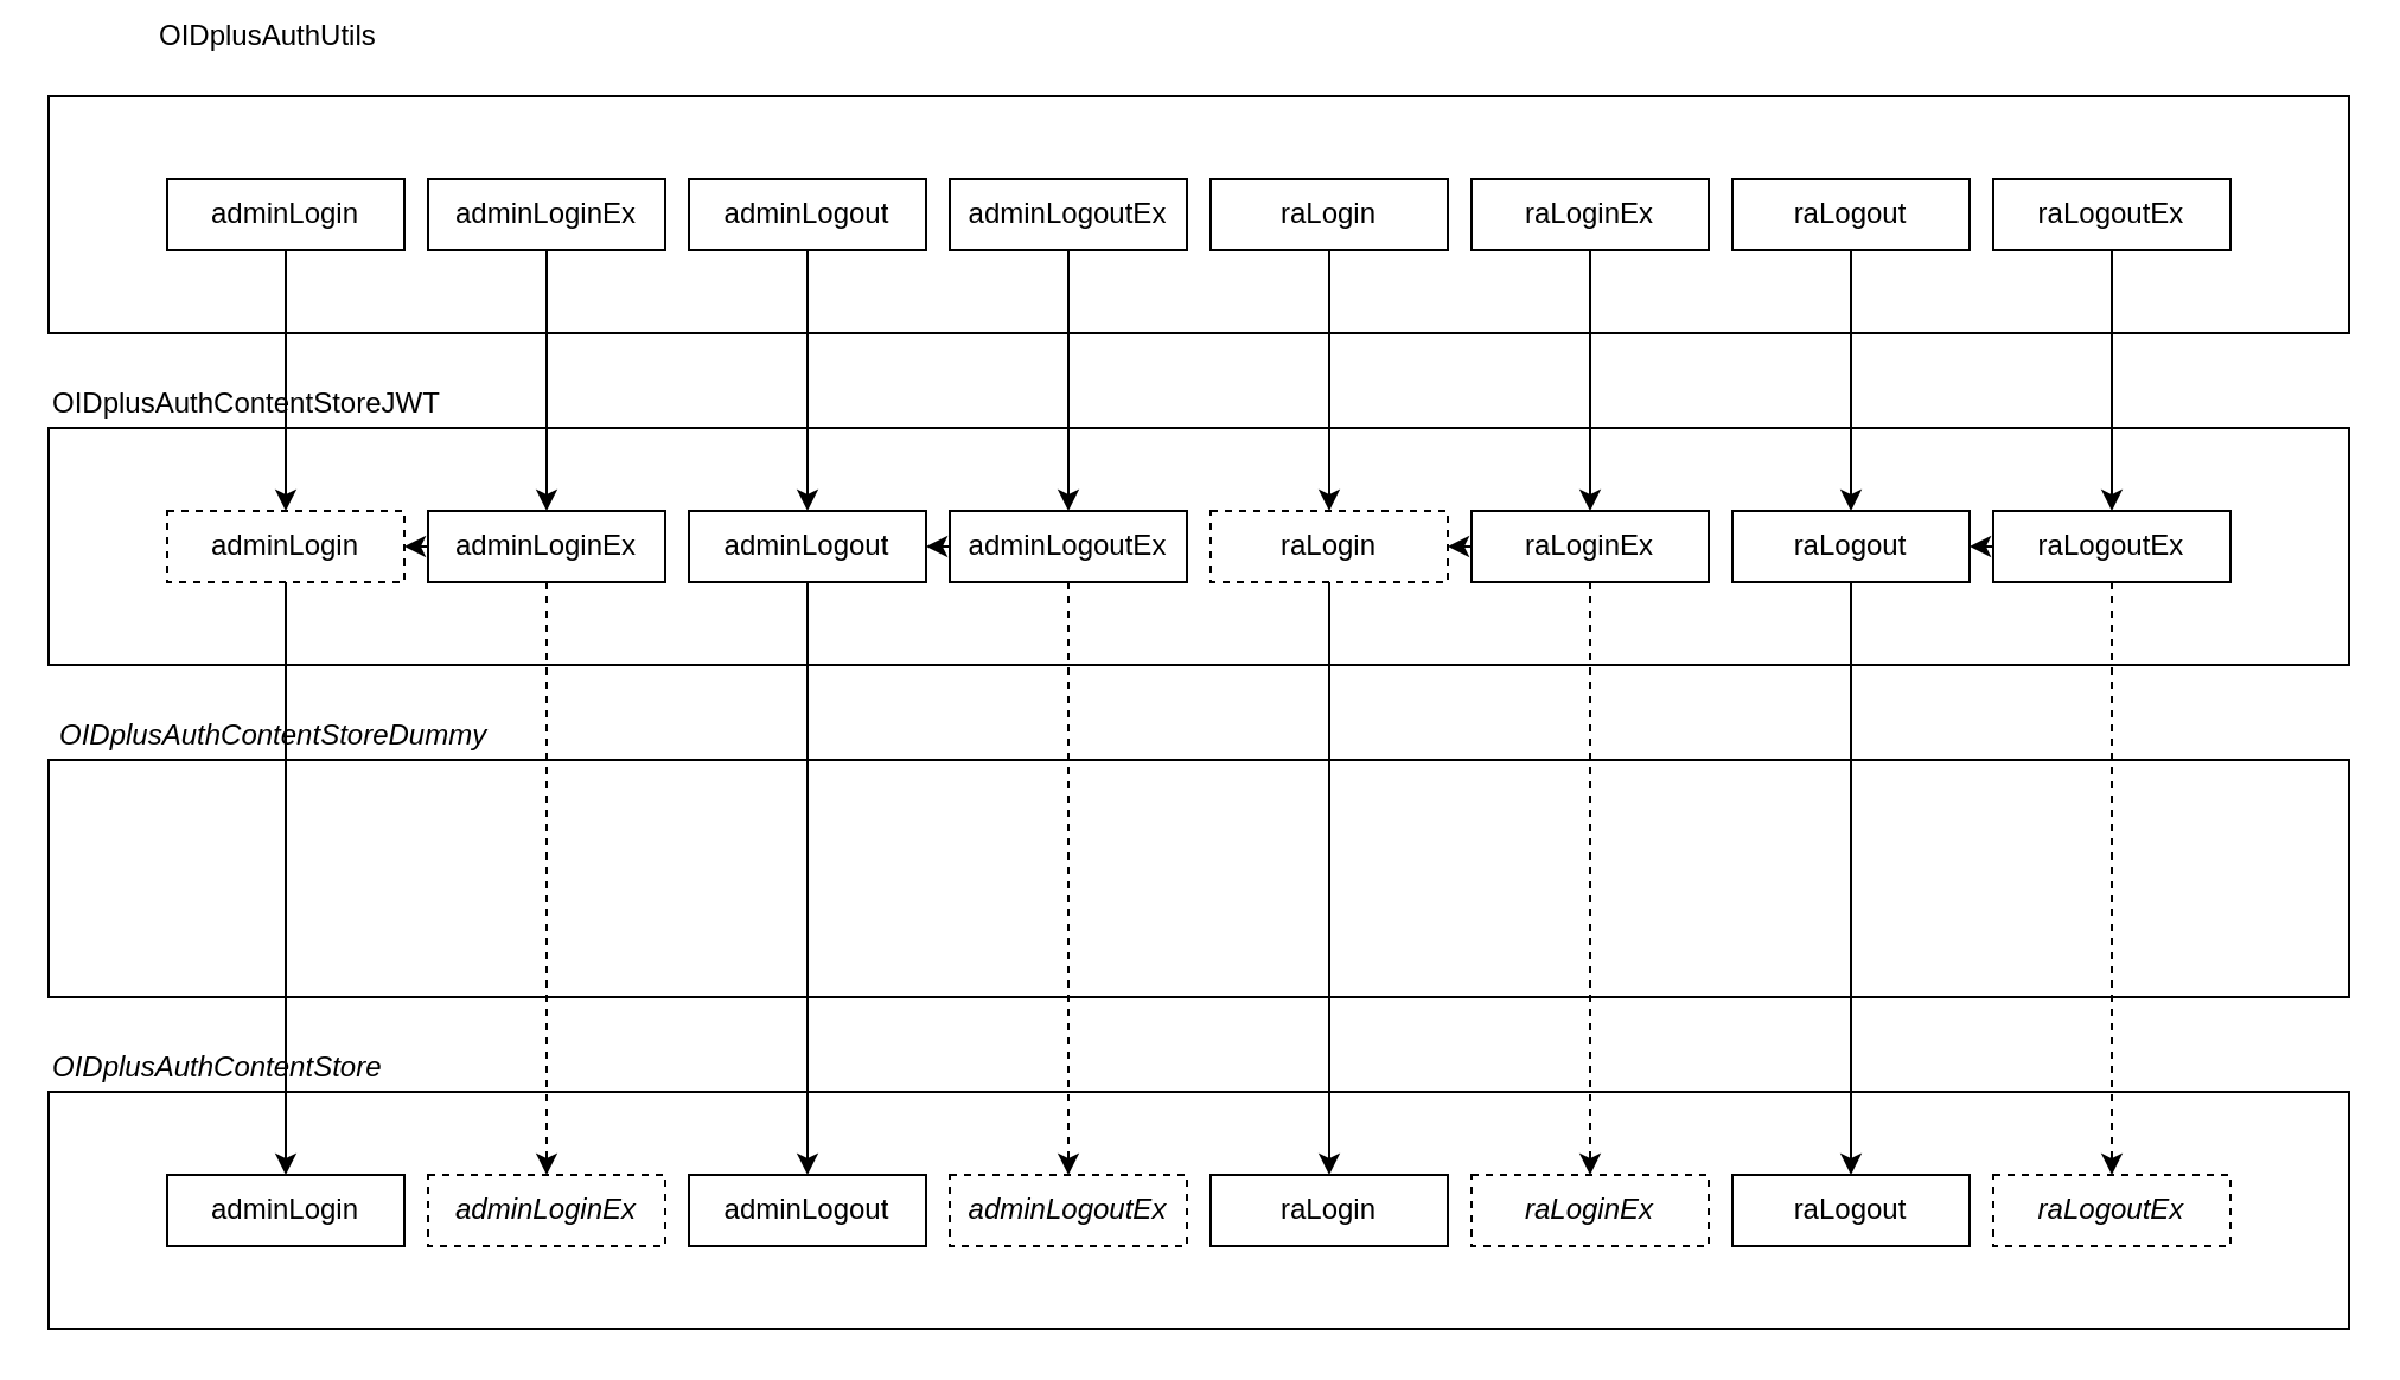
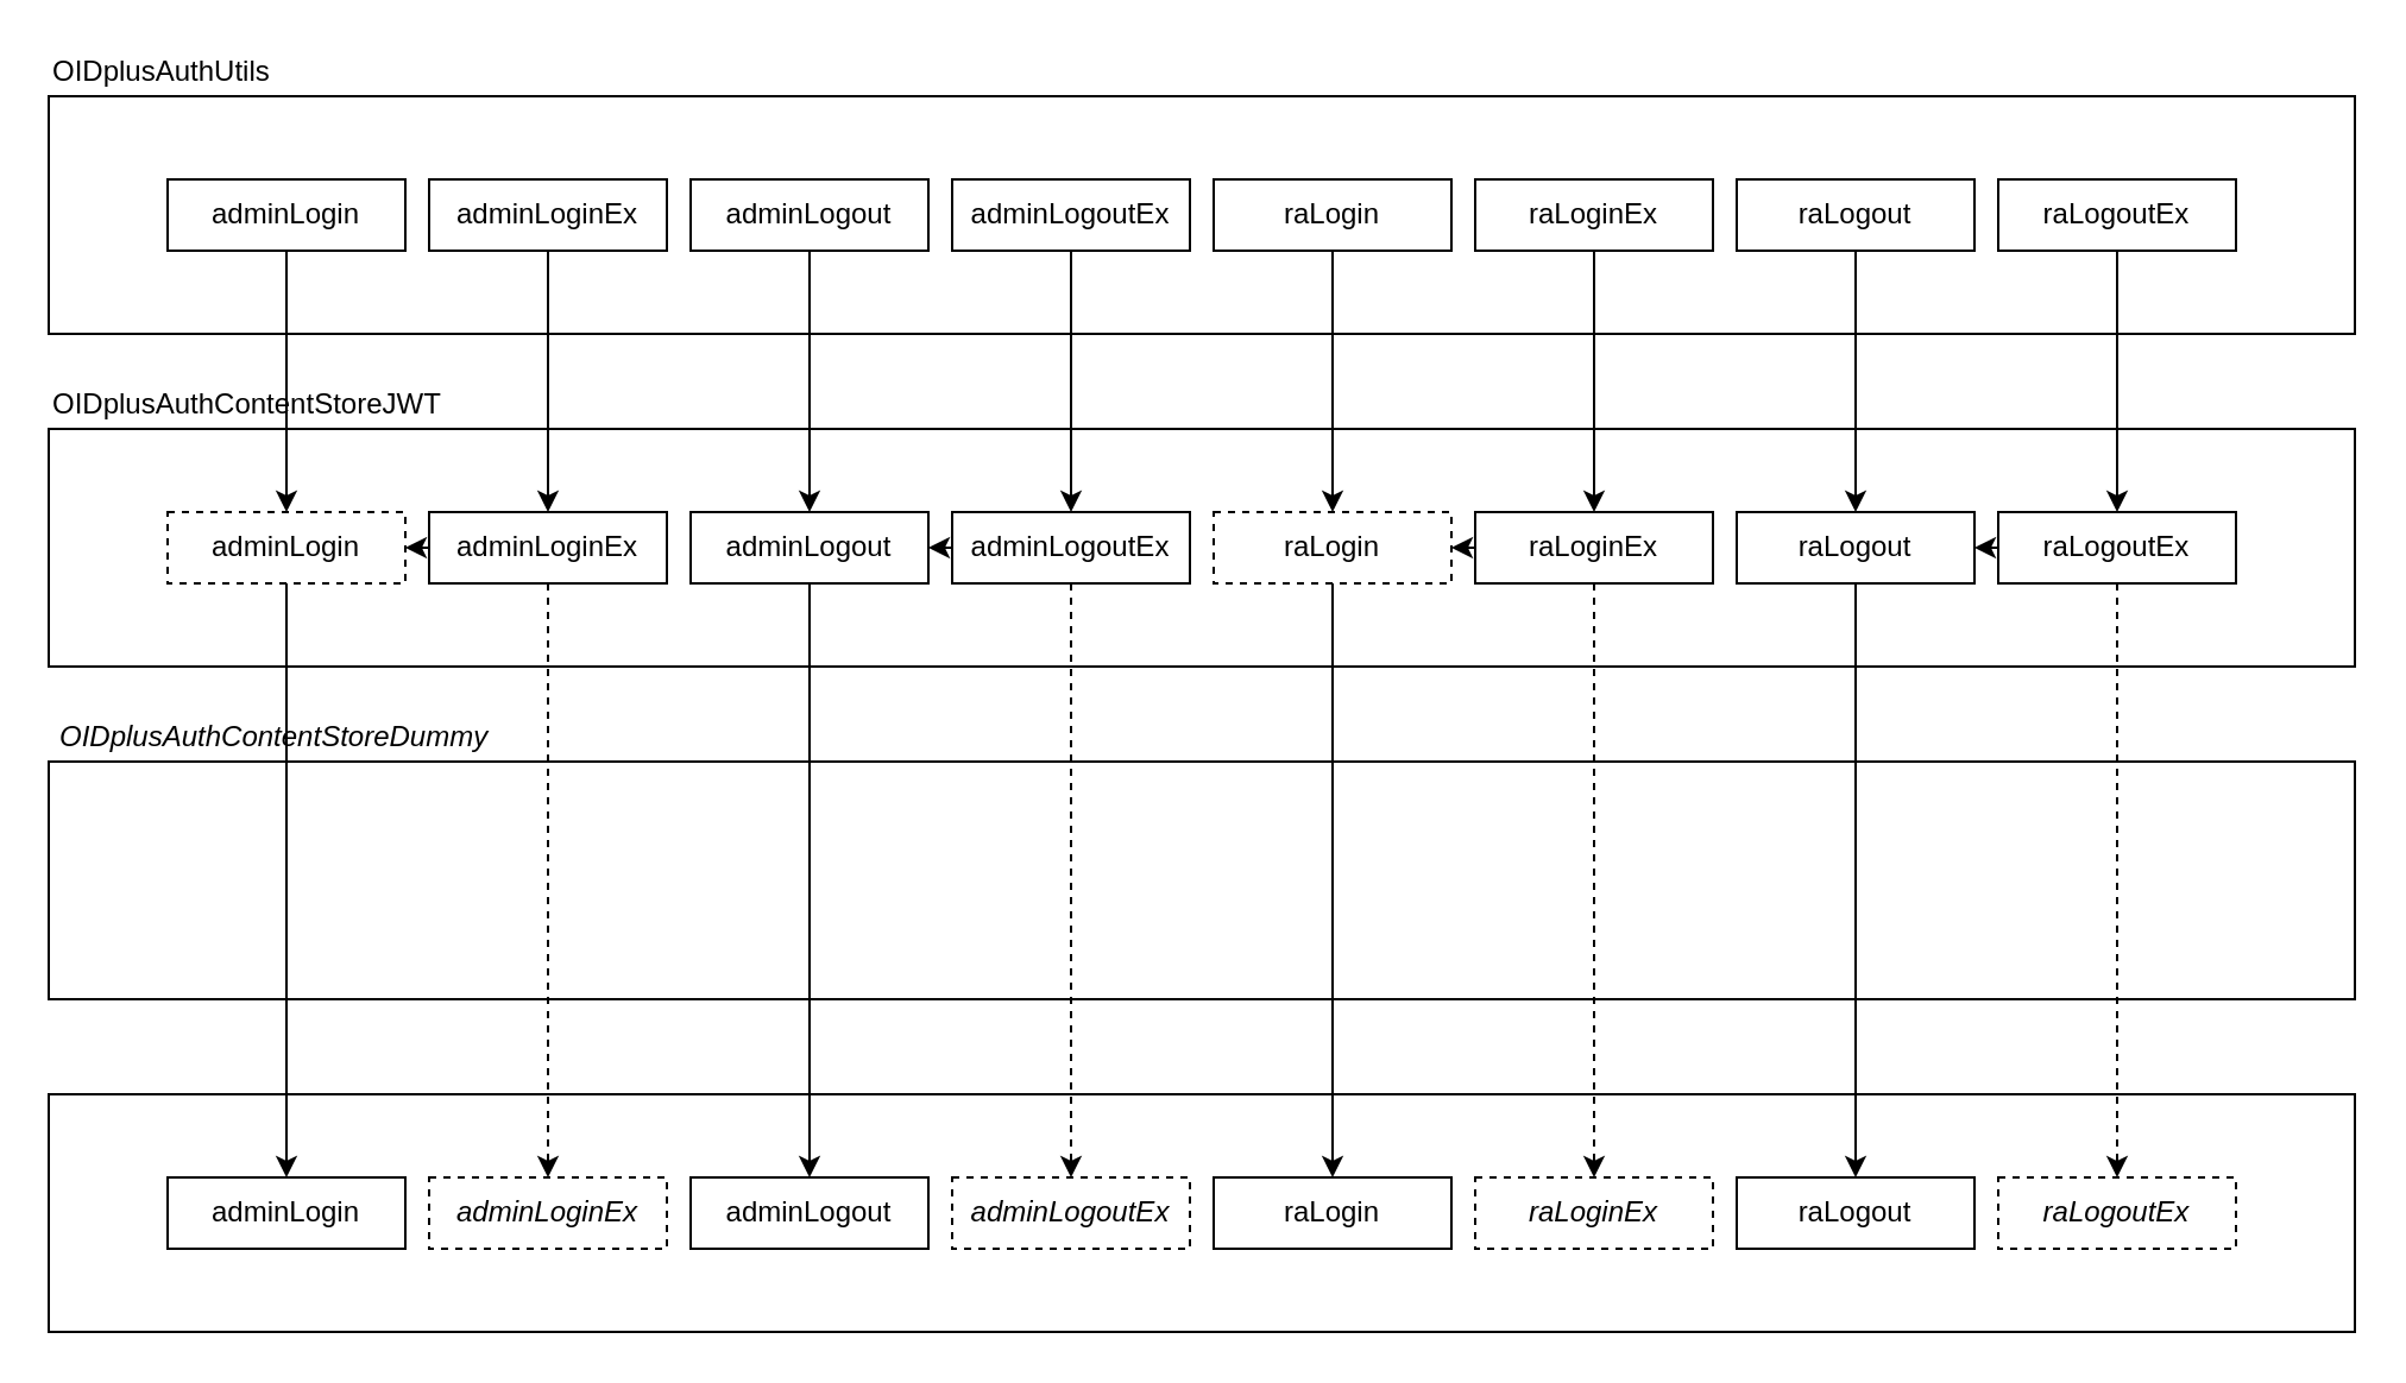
  <mxCell id="0" />
  <mxCell id="1" parent="0" />
  <mxCell id="2" value="" style="rounded=0;whiteSpace=wrap;html=1;" vertex="1" parent="1"><mxGeometry x="20" y="320" width="970" height="100" as="geometry" /></mxCell>
  <mxCell id="3" value="" style="rounded=0;whiteSpace=wrap;html=1;" vertex="1" parent="1"><mxGeometry x="20" y="40" width="970" height="100" as="geometry" /></mxCell>
- <mxCell id="4" value="OIDplusAuthUtils" style="text;html=1;strokeColor=none;fillColor=none;align=left;verticalAlign=middle;whiteSpace=wrap;rounded=0;" vertex="1" parent="1"><mxGeometry x="65" y="5" width="320" height="20" as="geometry" /></mxCell>
+ <mxCell id="4" value="OIDplusAuthUtils" style="text;html=1;strokeColor=none;fillColor=none;align=left;verticalAlign=middle;whiteSpace=wrap;rounded=0;" vertex="1" parent="1"><mxGeometry x="20" y="20" width="320" height="20" as="geometry" /></mxCell>
  <mxCell id="5" value="" style="rounded=0;whiteSpace=wrap;html=1;" vertex="1" parent="1"><mxGeometry x="20" y="180" width="970" height="100" as="geometry" /></mxCell>
  <mxCell id="6" value="OIDplusAuthContentStoreJWT" style="text;html=1;strokeColor=none;fillColor=none;align=left;verticalAlign=middle;whiteSpace=wrap;rounded=0;" vertex="1" parent="1"><mxGeometry x="20" y="160" width="320" height="20" as="geometry" /></mxCell>
  <mxCell id="7" value="" style="rounded=0;whiteSpace=wrap;html=1;" vertex="1" parent="1"><mxGeometry x="20" y="460" width="970" height="100" as="geometry" /></mxCell>
- <mxCell id="8" value="OIDplusAuthContentStore" style="text;html=1;strokeColor=none;fillColor=none;align=left;verticalAlign=middle;whiteSpace=wrap;rounded=0;fontStyle=2" vertex="1" parent="1"><mxGeometry x="20" y="440" width="320" height="20" as="geometry" /></mxCell>
  <mxCell id="9" style="edgeStyle=none;rounded=0;orthogonalLoop=1;jettySize=auto;html=1;entryX=0.5;entryY=0;entryDx=0;entryDy=0;" edge="1" parent="1" source="10" target="34"><mxGeometry relative="1" as="geometry" /></mxCell>
  <mxCell id="10" value="adminLogin" style="rounded=0;whiteSpace=wrap;html=1;dashed=1;" vertex="1" parent="1"><mxGeometry x="70" y="215" width="100" height="30" as="geometry" /></mxCell>
  <mxCell id="11" style="edgeStyle=none;rounded=0;orthogonalLoop=1;jettySize=auto;html=1;entryX=1;entryY=0.5;entryDx=0;entryDy=0;" edge="1" parent="1" source="13" target="10"><mxGeometry relative="1" as="geometry" /></mxCell>
  <mxCell id="12" style="edgeStyle=none;rounded=0;orthogonalLoop=1;jettySize=auto;html=1;entryX=0.5;entryY=0;entryDx=0;entryDy=0;dashed=1;" edge="1" parent="1" source="13" target="35"><mxGeometry relative="1" as="geometry" /></mxCell>
  <mxCell id="13" value="adminLoginEx" style="rounded=0;whiteSpace=wrap;html=1;" vertex="1" parent="1"><mxGeometry x="180" y="215" width="100" height="30" as="geometry" /></mxCell>
  <mxCell id="14" style="edgeStyle=none;rounded=0;orthogonalLoop=1;jettySize=auto;html=1;entryX=0.5;entryY=0;entryDx=0;entryDy=0;" edge="1" parent="1" source="15" target="36"><mxGeometry relative="1" as="geometry" /></mxCell>
  <mxCell id="15" value="adminLogout" style="rounded=0;whiteSpace=wrap;html=1;" vertex="1" parent="1"><mxGeometry x="290" y="215" width="100" height="30" as="geometry" /></mxCell>
  <mxCell id="16" style="edgeStyle=none;rounded=0;orthogonalLoop=1;jettySize=auto;html=1;entryX=0.5;entryY=0;entryDx=0;entryDy=0;" edge="1" parent="1" source="17" target="37"><mxGeometry relative="1" as="geometry" /></mxCell>
  <mxCell id="17" value="raLogin" style="rounded=0;whiteSpace=wrap;html=1;dashed=1;" vertex="1" parent="1"><mxGeometry x="510" y="215" width="100" height="30" as="geometry" /></mxCell>
  <mxCell id="18" style="edgeStyle=none;rounded=0;orthogonalLoop=1;jettySize=auto;html=1;entryX=1;entryY=0.5;entryDx=0;entryDy=0;" edge="1" parent="1" source="19" target="17"><mxGeometry relative="1" as="geometry" /></mxCell>
  <mxCell id="19" value="raLoginEx" style="rounded=0;whiteSpace=wrap;html=1;" vertex="1" parent="1"><mxGeometry x="620" y="215" width="100" height="30" as="geometry" /></mxCell>
  <mxCell id="20" style="edgeStyle=none;rounded=0;orthogonalLoop=1;jettySize=auto;html=1;entryX=0.5;entryY=0;entryDx=0;entryDy=0;" edge="1" parent="1" source="21" target="39"><mxGeometry relative="1" as="geometry" /></mxCell>
  <mxCell id="21" value="raLogout" style="rounded=0;whiteSpace=wrap;html=1;" vertex="1" parent="1"><mxGeometry x="730" y="215" width="100" height="30" as="geometry" /></mxCell>
  <mxCell id="22" style="edgeStyle=orthogonalEdgeStyle;rounded=0;orthogonalLoop=1;jettySize=auto;html=1;entryX=0.5;entryY=0;entryDx=0;entryDy=0;" edge="1" parent="1" source="23" target="10"><mxGeometry relative="1" as="geometry" /></mxCell>
  <mxCell id="23" value="adminLogin" style="rounded=0;whiteSpace=wrap;html=1;" vertex="1" parent="1"><mxGeometry x="70" y="75" width="100" height="30" as="geometry" /></mxCell>
  <mxCell id="24" style="edgeStyle=orthogonalEdgeStyle;rounded=0;orthogonalLoop=1;jettySize=auto;html=1;entryX=0.5;entryY=0;entryDx=0;entryDy=0;" edge="1" parent="1" source="25" target="13"><mxGeometry relative="1" as="geometry" /></mxCell>
  <mxCell id="25" value="adminLoginEx" style="rounded=0;whiteSpace=wrap;html=1;" vertex="1" parent="1"><mxGeometry x="180" y="75" width="100" height="30" as="geometry" /></mxCell>
  <mxCell id="26" style="edgeStyle=orthogonalEdgeStyle;rounded=0;orthogonalLoop=1;jettySize=auto;html=1;entryX=0.5;entryY=0;entryDx=0;entryDy=0;" edge="1" parent="1" source="27" target="15"><mxGeometry relative="1" as="geometry" /></mxCell>
  <mxCell id="27" value="adminLogout" style="rounded=0;whiteSpace=wrap;html=1;" vertex="1" parent="1"><mxGeometry x="290" y="75" width="100" height="30" as="geometry" /></mxCell>
  <mxCell id="28" style="edgeStyle=orthogonalEdgeStyle;rounded=0;orthogonalLoop=1;jettySize=auto;html=1;entryX=0.5;entryY=0;entryDx=0;entryDy=0;" edge="1" parent="1" source="29" target="17"><mxGeometry relative="1" as="geometry" /></mxCell>
  <mxCell id="29" value="raLogin" style="rounded=0;whiteSpace=wrap;html=1;" vertex="1" parent="1"><mxGeometry x="510" y="75" width="100" height="30" as="geometry" /></mxCell>
  <mxCell id="30" style="edgeStyle=orthogonalEdgeStyle;rounded=0;orthogonalLoop=1;jettySize=auto;html=1;entryX=0.5;entryY=0;entryDx=0;entryDy=0;" edge="1" parent="1" source="31" target="19"><mxGeometry relative="1" as="geometry" /></mxCell>
  <mxCell id="31" value="raLoginEx" style="rounded=0;whiteSpace=wrap;html=1;" vertex="1" parent="1"><mxGeometry x="620" y="75" width="100" height="30" as="geometry" /></mxCell>
  <mxCell id="32" style="rounded=0;orthogonalLoop=1;jettySize=auto;html=1;entryX=0.5;entryY=0;entryDx=0;entryDy=0;" edge="1" parent="1" source="33" target="21"><mxGeometry relative="1" as="geometry" /></mxCell>
  <mxCell id="33" value="raLogout" style="rounded=0;whiteSpace=wrap;html=1;" vertex="1" parent="1"><mxGeometry x="730" y="75" width="100" height="30" as="geometry" /></mxCell>
  <mxCell id="34" value="adminLogin" style="rounded=0;whiteSpace=wrap;html=1;" vertex="1" parent="1"><mxGeometry x="70" y="495" width="100" height="30" as="geometry" /></mxCell>
  <mxCell id="35" value="adminLoginEx" style="rounded=0;whiteSpace=wrap;html=1;fontStyle=2;dashed=1;" vertex="1" parent="1"><mxGeometry x="180" y="495" width="100" height="30" as="geometry" /></mxCell>
  <mxCell id="36" value="adminLogout" style="rounded=0;whiteSpace=wrap;html=1;" vertex="1" parent="1"><mxGeometry x="290" y="495" width="100" height="30" as="geometry" /></mxCell>
  <mxCell id="37" value="raLogin" style="rounded=0;whiteSpace=wrap;html=1;" vertex="1" parent="1"><mxGeometry x="510" y="495" width="100" height="30" as="geometry" /></mxCell>
  <mxCell id="38" value="raLoginEx" style="rounded=0;whiteSpace=wrap;html=1;fontStyle=2;dashed=1;" vertex="1" parent="1"><mxGeometry x="620" y="495" width="100" height="30" as="geometry" /></mxCell>
  <mxCell id="39" value="raLogout" style="rounded=0;whiteSpace=wrap;html=1;" vertex="1" parent="1"><mxGeometry x="730" y="495" width="100" height="30" as="geometry" /></mxCell>
  <mxCell id="40" style="rounded=0;orthogonalLoop=1;jettySize=auto;html=1;entryX=0.5;entryY=0;entryDx=0;entryDy=0;" edge="1" parent="1" source="41" target="48"><mxGeometry relative="1" as="geometry" /></mxCell>
  <mxCell id="41" value="adminLogoutEx" style="rounded=0;whiteSpace=wrap;html=1;" vertex="1" parent="1"><mxGeometry x="400" y="75" width="100" height="30" as="geometry" /></mxCell>
  <mxCell id="42" style="rounded=0;orthogonalLoop=1;jettySize=auto;html=1;entryX=0.5;entryY=0;entryDx=0;entryDy=0;" edge="1" parent="1" source="43" target="50"><mxGeometry relative="1" as="geometry" /></mxCell>
  <mxCell id="43" value="raLogoutEx" style="rounded=0;whiteSpace=wrap;html=1;" vertex="1" parent="1"><mxGeometry x="840" y="75" width="100" height="30" as="geometry" /></mxCell>
  <mxCell id="44" value="OIDplusAuthContentStoreDummy" style="text;html=1;strokeColor=none;fillColor=none;align=left;verticalAlign=middle;whiteSpace=wrap;rounded=0;fontStyle=2" vertex="1" parent="1"><mxGeometry x="23" y="300" width="320" height="20" as="geometry" /></mxCell>
  <mxCell id="45" value="adminLogoutEx" style="rounded=0;whiteSpace=wrap;html=1;fontStyle=2;dashed=1;" vertex="1" parent="1"><mxGeometry x="400" y="495" width="100" height="30" as="geometry" /></mxCell>
  <mxCell id="46" value="raLogoutEx" style="rounded=0;whiteSpace=wrap;html=1;fontStyle=2;dashed=1;" vertex="1" parent="1"><mxGeometry x="840" y="495" width="100" height="30" as="geometry" /></mxCell>
  <mxCell id="47" style="edgeStyle=none;rounded=0;orthogonalLoop=1;jettySize=auto;html=1;entryX=1;entryY=0.5;entryDx=0;entryDy=0;" edge="1" parent="1" source="48" target="15"><mxGeometry relative="1" as="geometry" /></mxCell>
  <mxCell id="48" value="adminLogoutEx" style="rounded=0;whiteSpace=wrap;html=1;" vertex="1" parent="1"><mxGeometry x="400" y="215" width="100" height="30" as="geometry" /></mxCell>
  <mxCell id="49" style="edgeStyle=none;rounded=0;orthogonalLoop=1;jettySize=auto;html=1;entryX=1;entryY=0.5;entryDx=0;entryDy=0;" edge="1" parent="1" source="50" target="21"><mxGeometry relative="1" as="geometry" /></mxCell>
  <mxCell id="50" value="raLogoutEx" style="rounded=0;whiteSpace=wrap;html=1;" vertex="1" parent="1"><mxGeometry x="840" y="215" width="100" height="30" as="geometry" /></mxCell>
  <mxCell id="51" style="edgeStyle=none;rounded=0;orthogonalLoop=1;jettySize=auto;html=1;entryX=0.5;entryY=0;entryDx=0;entryDy=0;dashed=1;exitX=0.5;exitY=1;exitDx=0;exitDy=0;" edge="1" parent="1" source="48" target="45"><mxGeometry relative="1" as="geometry"><mxPoint x="240" y="255" as="sourcePoint" /><mxPoint x="240" y="505" as="targetPoint" /></mxGeometry></mxCell>
  <mxCell id="52" style="edgeStyle=none;rounded=0;orthogonalLoop=1;jettySize=auto;html=1;entryX=0.5;entryY=0;entryDx=0;entryDy=0;dashed=1;exitX=0.5;exitY=1;exitDx=0;exitDy=0;" edge="1" parent="1" source="19" target="38"><mxGeometry relative="1" as="geometry"><mxPoint x="460" y="255" as="sourcePoint" /><mxPoint x="460" y="505" as="targetPoint" /></mxGeometry></mxCell>
  <mxCell id="53" style="edgeStyle=none;rounded=0;orthogonalLoop=1;jettySize=auto;html=1;entryX=0.5;entryY=0;entryDx=0;entryDy=0;dashed=1;exitX=0.5;exitY=1;exitDx=0;exitDy=0;" edge="1" parent="1" source="50" target="46"><mxGeometry relative="1" as="geometry"><mxPoint x="680" y="255" as="sourcePoint" /><mxPoint x="680" y="505" as="targetPoint" /></mxGeometry></mxCell>
